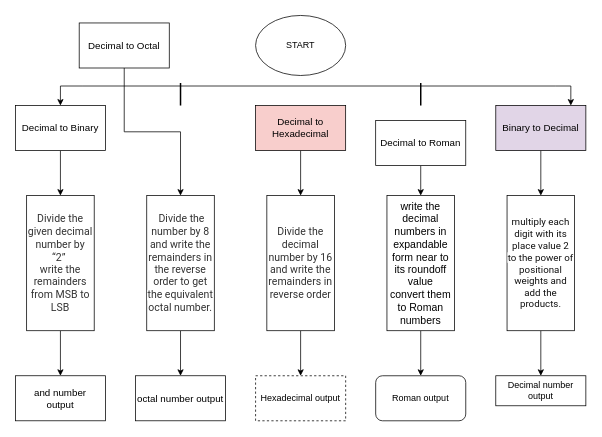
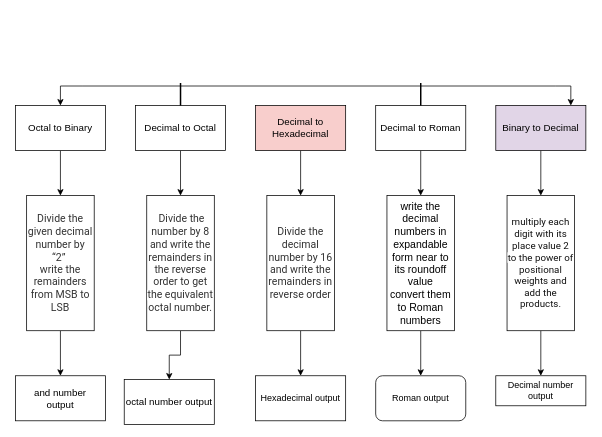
  <mxCell id="0" />
  <mxCell id="1" parent="0" />
- <mxCell id="2" value="START" style="ellipse;whiteSpace=wrap;html=1;" vertex="1" parent="1"><mxGeometry x="340" width="120" height="80" as="geometry" y="20" /></mxCell>
  <mxCell id="3" value="" style="edgeStyle=orthogonalEdgeStyle;rounded=0;orthogonalLoop=1;jettySize=auto;html=1;" edge="1" parent="1" source="4" target="27"><mxGeometry relative="1" as="geometry" /></mxCell>
  <mxCell id="4" value="&lt;font style=&quot;font-size: 13px&quot;&gt;Binary to Decimal&lt;/font&gt;" style="rounded=0;whiteSpace=wrap;html=1;fillColor=#e1d5e7;" vertex="1" parent="1"><mxGeometry x="660" y="140" width="120" height="60" as="geometry" /></mxCell>
  <mxCell id="5" value="" style="edgeStyle=orthogonalEdgeStyle;rounded=0;orthogonalLoop=1;jettySize=auto;html=1;" edge="1" parent="1" source="6" target="25"><mxGeometry relative="1" as="geometry" /></mxCell>
- <mxCell id="6" value="&lt;font style=&quot;font-size: 13px&quot;&gt;Decimal to Roman&lt;/font&gt;" style="rounded=0;whiteSpace=wrap;html=1;" vertex="1" parent="1"><mxGeometry x="500" y="160" width="120" height="60" as="geometry" /></mxCell>
+ <mxCell id="6" value="&lt;font style=&quot;font-size: 13px&quot;&gt;Decimal to Roman&lt;/font&gt;" style="rounded=0;whiteSpace=wrap;html=1;" vertex="1" parent="1"><mxGeometry x="500" y="140" width="120" height="60" as="geometry" /></mxCell>
  <mxCell id="7" value="" style="edgeStyle=orthogonalEdgeStyle;rounded=0;orthogonalLoop=1;jettySize=auto;html=1;" edge="1" parent="1" source="8" target="23"><mxGeometry relative="1" as="geometry" /></mxCell>
  <mxCell id="8" value="&lt;font style=&quot;font-size: 13px&quot;&gt;Decimal to Hexadecimal&lt;/font&gt;" style="rounded=0;whiteSpace=wrap;html=1;fillColor=#f8cecc;" vertex="1" parent="1"><mxGeometry x="340" y="140" width="120" height="60" as="geometry" /></mxCell>
  <mxCell id="9" value="" style="edgeStyle=orthogonalEdgeStyle;rounded=0;orthogonalLoop=1;jettySize=auto;html=1;" edge="1" parent="1" source="10" target="21"><mxGeometry relative="1" as="geometry" /></mxCell>
- <mxCell id="10" value="&lt;font style=&quot;font-size: 13px&quot;&gt;Decimal to Octal&lt;/font&gt;" style="rounded=0;whiteSpace=wrap;html=1;" vertex="1" parent="1"><mxGeometry x="105" y="30" width="120" height="60" as="geometry" /></mxCell>
+ <mxCell id="10" value="&lt;font style=&quot;font-size: 13px&quot;&gt;Decimal to Octal&lt;/font&gt;" style="rounded=0;whiteSpace=wrap;html=1;" vertex="1" parent="1"><mxGeometry x="180" y="140" width="120" height="60" as="geometry" /></mxCell>
  <mxCell id="11" value="" style="edgeStyle=orthogonalEdgeStyle;rounded=0;orthogonalLoop=1;jettySize=auto;html=1;" edge="1" parent="1" source="12" target="19"><mxGeometry relative="1" as="geometry" /></mxCell>
- <mxCell id="12" value="&lt;font style=&quot;font-size: 13px&quot;&gt;Decimal to Binary&lt;/font&gt;" style="rounded=0;whiteSpace=wrap;html=1;" vertex="1" parent="1"><mxGeometry y="140" width="120" height="60" as="geometry" x="20" /></mxCell>
+ <mxCell id="12" value="&lt;font style=&quot;font-size: 13px&quot;&gt;Octal to Binary&lt;/font&gt;" style="rounded=0;whiteSpace=wrap;html=1;" vertex="1" parent="1"><mxGeometry y="140" width="120" height="60" as="geometry" x="20" /></mxCell>
  <mxCell id="13" value="" style="edgeStyle=orthogonalEdgeStyle;rounded=0;orthogonalLoop=1;jettySize=auto;html=1;" edge="1" parent="1" source="15" target="12"><mxGeometry relative="1" as="geometry" /></mxCell>
  <mxCell id="14" style="edgeStyle=orthogonalEdgeStyle;rounded=0;orthogonalLoop=1;jettySize=auto;html=1;entryX=0.833;entryY=0;entryDx=0;entryDy=0;entryPerimeter=0;" edge="1" parent="1" source="15" target="4"><mxGeometry relative="1" as="geometry" /></mxCell>
  <mxCell id="15" value="" style="line;strokeWidth=1;fillColor=none;align=left;verticalAlign=middle;spacingTop=-1;spacingLeft=3;spacingRight=3;rotatable=0;labelPosition=right;points=[];portConstraint=eastwest;" vertex="1" parent="1"><mxGeometry x="110" y="110" width="630" height="8" as="geometry" /></mxCell>
  <mxCell id="16" value="" style="line;strokeWidth=2;html=1;direction=south;" vertex="1" parent="1"><mxGeometry x="235" y="110" width="10" height="30" as="geometry" /></mxCell>
  <mxCell id="17" value="" style="line;strokeWidth=2;html=1;direction=south;" vertex="1" parent="1"><mxGeometry x="555" y="110" width="10" height="30" as="geometry" /></mxCell>
  <mxCell id="18" value="" style="edgeStyle=orthogonalEdgeStyle;rounded=0;orthogonalLoop=1;jettySize=auto;html=1;" edge="1" parent="1" source="19" target="32"><mxGeometry relative="1" as="geometry" /></mxCell>
  <mxCell id="19" value="&lt;span style=&quot;color: rgb(51 , 51 , 51) ; font-family: &amp;#34;roboto&amp;#34; , sans-serif ; font-size: 14px ; text-align: left ; background-color: rgb(255 , 255 , 255)&quot;&gt;Divide the given decimal number by “2”&amp;nbsp;&lt;br&gt;write the remainders from MSB to LSB&lt;br&gt;&lt;/span&gt;" style="rounded=0;whiteSpace=wrap;html=1;direction=south;" vertex="1" parent="1"><mxGeometry x="35" y="260" width="90" height="180" as="geometry" /></mxCell>
  <mxCell id="20" value="" style="edgeStyle=orthogonalEdgeStyle;rounded=0;orthogonalLoop=1;jettySize=auto;html=1;" edge="1" parent="1" source="21" target="31"><mxGeometry relative="1" as="geometry" /></mxCell>
  <mxCell id="21" value="&lt;span style=&quot;color: rgb(51 , 51 , 51) ; font-family: &amp;#34;roboto&amp;#34; , sans-serif ; background-color: rgb(255 , 255 , 255)&quot;&gt;&lt;font style=&quot;font-size: 14px&quot;&gt;&amp;nbsp;Divide the number by 8 and write the remainders in the reverse order to get the equivalent octal number.&lt;/font&gt;&lt;/span&gt;" style="rounded=0;whiteSpace=wrap;html=1;direction=south;" vertex="1" parent="1"><mxGeometry x="195" y="260" width="90" height="180" as="geometry" /></mxCell>
  <mxCell id="22" value="" style="edgeStyle=orthogonalEdgeStyle;rounded=0;orthogonalLoop=1;jettySize=auto;html=1;" edge="1" parent="1" source="23" target="30"><mxGeometry relative="1" as="geometry" /></mxCell>
  <mxCell id="23" value="&lt;span style=&quot;color: rgb(51 , 51 , 51) ; font-family: &amp;#34;roboto&amp;#34; , sans-serif ; font-size: 14px ; background-color: rgb(255 , 255 , 255)&quot;&gt;Divide the decimal number by 16&lt;br&gt;&lt;/span&gt;&lt;span style=&quot;color: rgb(51 , 51 , 51) ; font-family: &amp;#34;roboto&amp;#34; , sans-serif ; font-size: 14px ; background-color: rgb(255 , 255 , 255)&quot;&gt;and write the remainders in reverse order&lt;br&gt;&lt;/span&gt;" style="rounded=0;whiteSpace=wrap;html=1;direction=south;" vertex="1" parent="1"><mxGeometry x="355" y="260" width="90" height="180" as="geometry" /></mxCell>
  <mxCell id="24" value="" style="edgeStyle=orthogonalEdgeStyle;rounded=0;orthogonalLoop=1;jettySize=auto;html=1;" edge="1" parent="1" source="25" target="29"><mxGeometry relative="1" as="geometry" /></mxCell>
  <mxCell id="25" value="&lt;font style=&quot;font-size: 14px&quot;&gt;write the decimal numbers in expandable form near to its roundoff value&lt;br&gt;convert them to Roman numbers&lt;br&gt;&lt;/font&gt;" style="rounded=0;whiteSpace=wrap;html=1;direction=south;" vertex="1" parent="1"><mxGeometry x="515" y="260" width="90" height="180" as="geometry" /></mxCell>
  <mxCell id="26" value="" style="edgeStyle=orthogonalEdgeStyle;rounded=0;orthogonalLoop=1;jettySize=auto;html=1;" edge="1" parent="1" source="27" target="28"><mxGeometry relative="1" as="geometry" /></mxCell>
  <mxCell id="27" value="&lt;span style=&quot;color: rgb(17 , 17 , 17) ; font-family: &amp;#34;roboto&amp;#34; , sans-serif ; text-align: left ; background-color: rgb(255 , 255 , 255)&quot;&gt;&lt;font style=&quot;font-size: 13px&quot;&gt;multiply each digit with its place value 2 to the power of positional weights and add the products.&lt;/font&gt;&lt;/span&gt;" style="rounded=0;whiteSpace=wrap;html=1;direction=south;" vertex="1" parent="1"><mxGeometry x="675" y="260" width="90" height="180" as="geometry" /></mxCell>
  <mxCell id="28" value="Decimal number output" style="rounded=0;whiteSpace=wrap;html=1;" vertex="1" parent="1"><mxGeometry x="660" y="500" width="120" height="40" as="geometry" /></mxCell>
  <mxCell id="29" value="Roman output" style="whiteSpace=wrap;html=1;rounded=1;" vertex="1" parent="1"><mxGeometry x="500" y="500" width="120" height="60" as="geometry" /></mxCell>
- <mxCell id="30" value="Hexadecimal output" style="rounded=0;whiteSpace=wrap;html=1;dashed=1;" vertex="1" parent="1"><mxGeometry x="340" y="500" width="120" height="60" as="geometry" /></mxCell>
- <mxCell id="31" value="&lt;font style=&quot;font-size: 13px&quot;&gt;octal number output&lt;/font&gt;" style="rounded=0;whiteSpace=wrap;html=1;" vertex="1" parent="1"><mxGeometry x="180" y="500" width="120" height="60" as="geometry" /></mxCell>
+ <mxCell id="30" value="Hexadecimal output" style="rounded=0;whiteSpace=wrap;html=1;" vertex="1" parent="1"><mxGeometry x="340" y="500" width="120" height="60" as="geometry" /></mxCell>
+ <mxCell id="31" value="&lt;font style=&quot;font-size: 13px&quot;&gt;octal number output&lt;/font&gt;" style="rounded=0;whiteSpace=wrap;html=1;" vertex="1" parent="1"><mxGeometry x="165" y="505" width="120" height="60" as="geometry" /></mxCell>
  <mxCell id="32" value="&lt;font style=&quot;font-size: 13px&quot;&gt;and number&lt;br&gt;output&lt;/font&gt;" style="rounded=0;whiteSpace=wrap;html=1;" vertex="1" parent="1"><mxGeometry y="500" width="120" height="60" as="geometry" x="20" /></mxCell>
